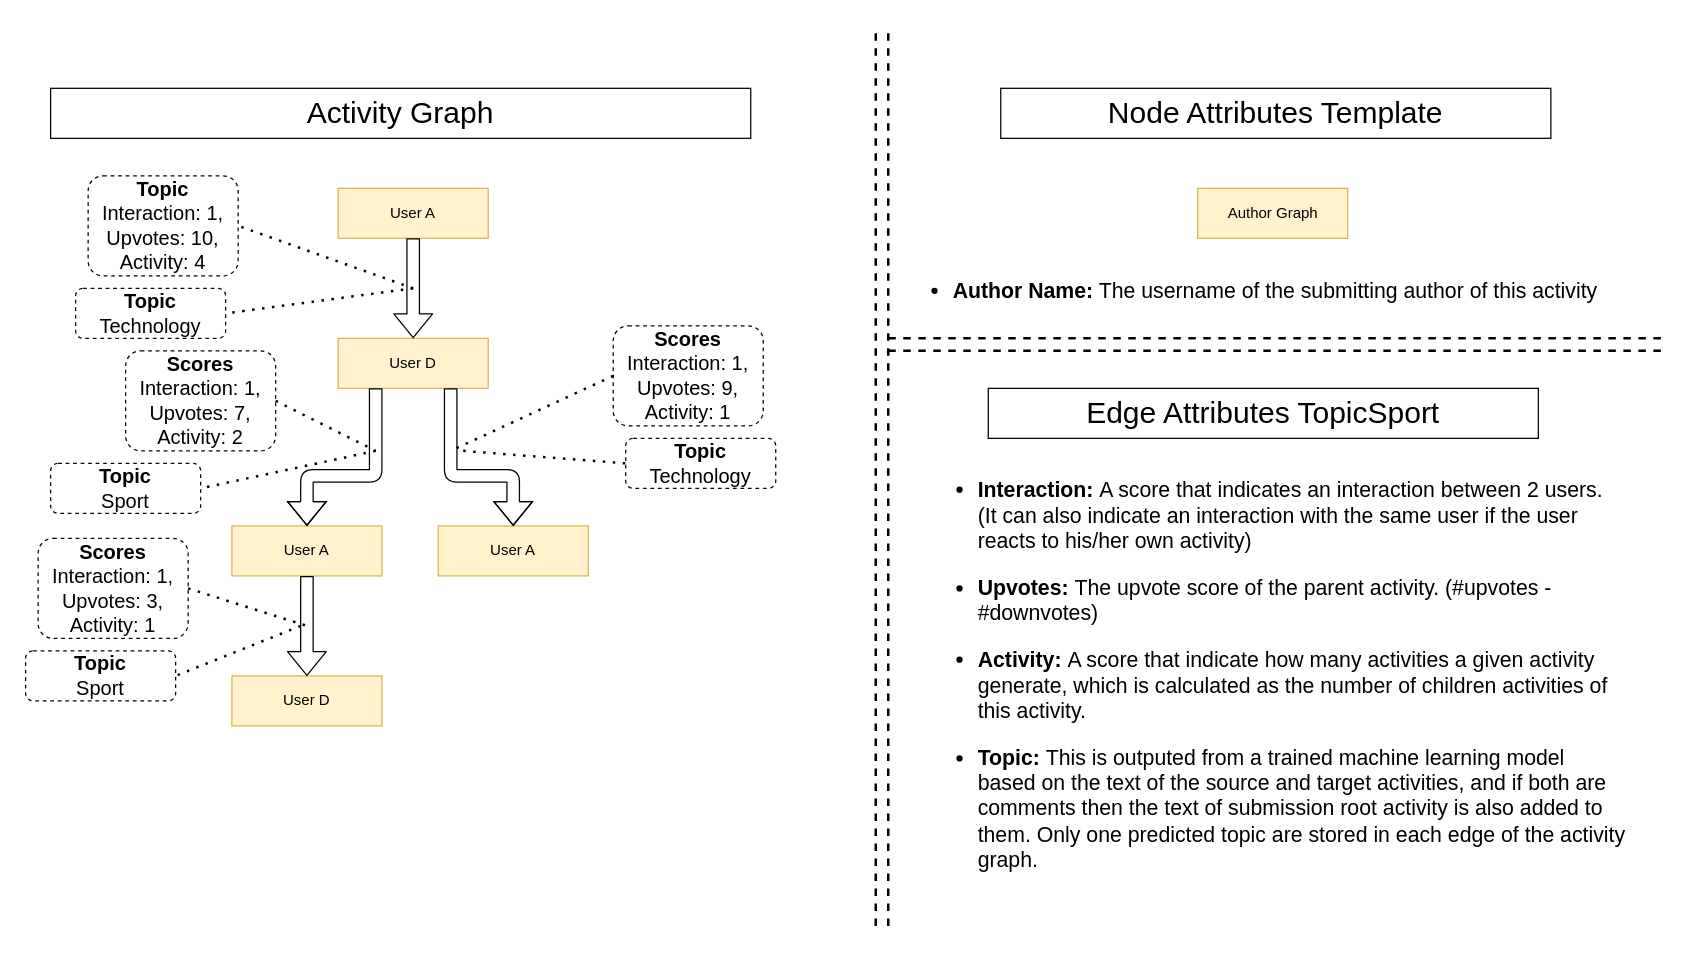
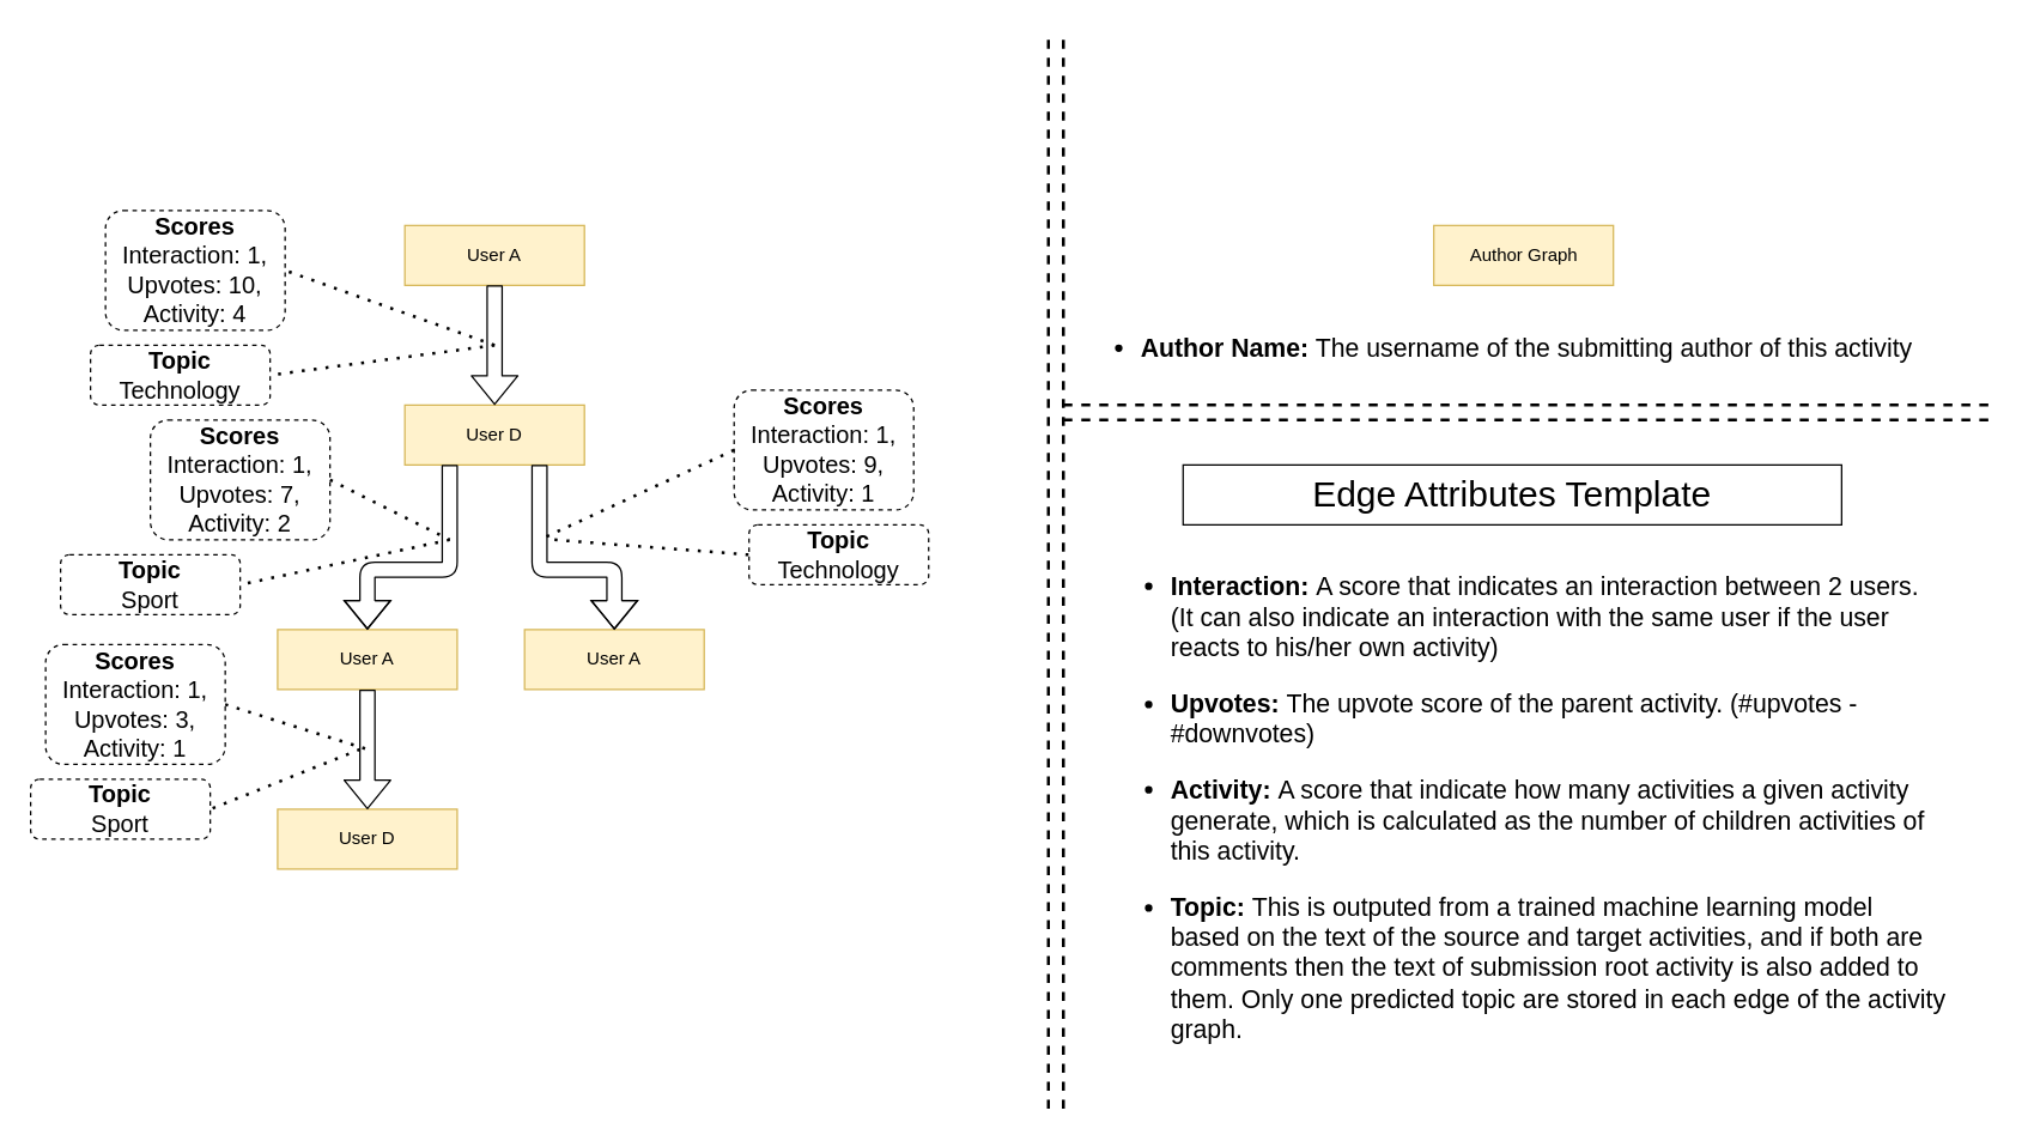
  <mxCell id="0" />
  <mxCell id="1" parent="0" />
  <mxCell id="2" value="Author Graph" style="rounded=0;whiteSpace=wrap;html=1;fillColor=#fff2cc;strokeColor=#d6b656;" parent="1" vertex="1"><mxGeometry x="957.5" y="150" width="120" height="40" as="geometry" /></mxCell>
  <mxCell id="3" value="User A" style="rounded=0;whiteSpace=wrap;html=1;fillColor=#fff2cc;strokeColor=#d6b656;" parent="1" vertex="1"><mxGeometry x="270" y="150" width="120" height="40" as="geometry" /></mxCell>
  <mxCell id="4" value="User D" style="rounded=0;whiteSpace=wrap;html=1;fillColor=#fff2cc;strokeColor=#d6b656;" parent="1" vertex="1"><mxGeometry x="270" y="270" width="120" height="40" as="geometry" /></mxCell>
  <mxCell id="5" value="User A" style="rounded=0;whiteSpace=wrap;html=1;fillColor=#fff2cc;strokeColor=#d6b656;" parent="1" vertex="1"><mxGeometry x="350" y="420" width="120" height="40" as="geometry" /></mxCell>
  <mxCell id="6" value="User A" style="rounded=0;whiteSpace=wrap;html=1;fillColor=#fff2cc;strokeColor=#d6b656;" parent="1" vertex="1"><mxGeometry x="185" y="420" width="120" height="40" as="geometry" /></mxCell>
  <mxCell id="7" value="User D" style="rounded=0;whiteSpace=wrap;html=1;fillColor=#fff2cc;strokeColor=#d6b656;" parent="1" vertex="1"><mxGeometry x="185" y="540" width="120" height="40" as="geometry" /></mxCell>
  <mxCell id="8" value="" style="shape=flexArrow;endArrow=classic;html=1;exitX=0.5;exitY=1;exitDx=0;exitDy=0;entryX=0.5;entryY=0;entryDx=0;entryDy=0;" parent="1" source="3" target="4" edge="1"><mxGeometry width="50" height="50" relative="1" as="geometry"><mxPoint x="330" y="200" as="sourcePoint" /><mxPoint x="380" y="240" as="targetPoint" /></mxGeometry></mxCell>
  <mxCell id="9" value="" style="shape=flexArrow;endArrow=classic;html=1;exitX=0.25;exitY=1;exitDx=0;exitDy=0;entryX=0.5;entryY=0;entryDx=0;entryDy=0;" parent="1" source="4" target="6" edge="1"><mxGeometry width="50" height="50" relative="1" as="geometry"><mxPoint x="340" y="210" as="sourcePoint" /><mxPoint x="220" y="430" as="targetPoint" /><Array as="points"><mxPoint x="300" y="380" /><mxPoint x="245" y="380" /></Array></mxGeometry></mxCell>
  <mxCell id="10" value="" style="shape=flexArrow;endArrow=classic;html=1;exitX=0.75;exitY=1;exitDx=0;exitDy=0;entryX=0.5;entryY=0;entryDx=0;entryDy=0;" parent="1" source="4" target="5" edge="1"><mxGeometry width="50" height="50" relative="1" as="geometry"><mxPoint x="360" y="360" as="sourcePoint" /><mxPoint x="490" y="440" as="targetPoint" /><Array as="points"><mxPoint x="360" y="380" /><mxPoint x="410" y="380" /></Array></mxGeometry></mxCell>
  <mxCell id="11" value="" style="shape=flexArrow;endArrow=classic;html=1;exitX=0.5;exitY=1;exitDx=0;exitDy=0;entryX=0.5;entryY=0;entryDx=0;entryDy=0;" parent="1" source="6" target="7" edge="1"><mxGeometry width="50" height="50" relative="1" as="geometry"><mxPoint x="170" y="520" as="sourcePoint" /><mxPoint x="210" y="530" as="targetPoint" /></mxGeometry></mxCell>
  <mxCell id="12" value="" style="endArrow=none;dashed=1;html=1;strokeWidth=2;" parent="1" edge="1"><mxGeometry width="50" height="50" relative="1" as="geometry"><mxPoint x="700" y="740" as="sourcePoint" /><mxPoint x="700" y="20" as="targetPoint" /></mxGeometry></mxCell>
  <mxCell id="13" value="" style="endArrow=none;dashed=1;html=1;strokeWidth=2;" parent="1" edge="1"><mxGeometry width="50" height="50" relative="1" as="geometry"><mxPoint x="710" y="740" as="sourcePoint" /><mxPoint x="710" y="20" as="targetPoint" /></mxGeometry></mxCell>
- <mxCell id="14" value="&lt;font style=&quot;font-size: 24px&quot;&gt;Node Attributes Template&lt;/font&gt;" style="text;html=1;fillColor=none;align=center;verticalAlign=middle;whiteSpace=wrap;rounded=0;strokeColor=#000000;" parent="1" vertex="1"><mxGeometry x="800" y="70" width="440" height="40" as="geometry" /></mxCell>
- <mxCell id="15" value="&lt;font style=&quot;font-size: 24px&quot;&gt;Activity Graph&lt;/font&gt;" style="text;html=1;fillColor=none;align=center;verticalAlign=middle;whiteSpace=wrap;rounded=0;strokeColor=#000000;" parent="1" vertex="1"><mxGeometry x="40" y="70" width="560" height="40" as="geometry" /></mxCell>
- <mxCell id="16" value="&lt;font style=&quot;font-size: 24px&quot;&gt;Edge Attributes TopicSport&lt;/font&gt;" style="text;html=1;fillColor=none;align=center;verticalAlign=middle;whiteSpace=wrap;rounded=0;strokeColor=#000000;" parent="1" vertex="1"><mxGeometry x="790" y="310" width="440" height="40" as="geometry" /></mxCell>
+ <mxCell id="16" value="&lt;font style=&quot;font-size: 24px&quot;&gt;Edge Attributes Template&lt;/font&gt;" style="text;html=1;fillColor=none;align=center;verticalAlign=middle;whiteSpace=wrap;rounded=0;strokeColor=#000000;" parent="1" vertex="1"><mxGeometry x="790" y="310" width="440" height="40" as="geometry" /></mxCell>
  <mxCell id="17" value="&lt;ul style=&quot;font-size: 17px&quot;&gt;&lt;li&gt;&lt;font style=&quot;font-size: 17px&quot;&gt;&lt;b&gt;Author Name:&lt;/b&gt; The username of the submitting author of this activity&amp;nbsp;&lt;/font&gt;&lt;/li&gt;&lt;/ul&gt;" style="text;html=1;strokeColor=none;fillColor=none;align=left;verticalAlign=middle;whiteSpace=wrap;rounded=0;" parent="1" vertex="1"><mxGeometry x="720" y="210" width="600" height="45" as="geometry" /></mxCell>
  <mxCell id="18" value="" style="endArrow=none;dashed=1;html=1;strokeWidth=2;" parent="1" edge="1"><mxGeometry width="50" height="50" relative="1" as="geometry"><mxPoint x="710" y="270" as="sourcePoint" /><mxPoint x="1332.5" y="270" as="targetPoint" /></mxGeometry></mxCell>
  <mxCell id="19" value="" style="endArrow=none;dashed=1;html=1;strokeWidth=2;" parent="1" edge="1"><mxGeometry width="50" height="50" relative="1" as="geometry"><mxPoint x="710" y="280" as="sourcePoint" /><mxPoint x="1332.5" y="280" as="targetPoint" /></mxGeometry></mxCell>
  <mxCell id="20" value="&lt;ul style=&quot;font-size: 17px&quot;&gt;&lt;li&gt;&lt;font style=&quot;font-size: 17px&quot;&gt;&lt;b&gt;Interaction: &lt;/b&gt;A score that indicates an interaction between 2 users. (It can also indicate an interaction with the same user if the user reacts to his/her own activity)&lt;/font&gt;&lt;/li&gt;&lt;/ul&gt;&lt;ul style=&quot;font-size: 17px&quot;&gt;&lt;li&gt;&lt;font style=&quot;font-size: 17px&quot;&gt;&lt;b&gt;Upvotes: &lt;/b&gt;The upvote score of the parent activity. (#upvotes - #downvotes)&lt;/font&gt;&lt;/li&gt;&lt;/ul&gt;&lt;ul style=&quot;font-size: 17px&quot;&gt;&lt;li&gt;&lt;font style=&quot;font-size: 17px&quot;&gt;&lt;b&gt;Activity: &lt;/b&gt;A score that indicate how many activities a given activity generate, which is calculated as the number of children activities of this activity.&lt;/font&gt;&lt;/li&gt;&lt;/ul&gt;&lt;ul style=&quot;font-size: 17px&quot;&gt;&lt;li&gt;&lt;b&gt;Topic:&amp;nbsp;&lt;/b&gt;This is outputed from a trained machine learning model based on the text of the source and target activities, and if both are comments then the text of submission root activity is also added to them. Only one predicted topic are stored in each edge of the activity graph.&lt;/li&gt;&lt;/ul&gt;" style="text;html=1;strokeColor=none;fillColor=none;align=left;verticalAlign=middle;whiteSpace=wrap;rounded=0;" parent="1" vertex="1"><mxGeometry x="740" y="380" width="560" height="320" as="geometry" /></mxCell>
  <mxCell id="21" value="" style="endArrow=none;dashed=1;html=1;dashPattern=1 3;strokeWidth=2;entryX=1;entryY=0.5;entryDx=0;entryDy=0;" parent="1" target="22" edge="1"><mxGeometry width="50" height="50" relative="1" as="geometry"><mxPoint x="330" y="230" as="sourcePoint" /><mxPoint x="450" y="240" as="targetPoint" /></mxGeometry></mxCell>
- <mxCell id="22" value="&lt;b style=&quot;font-size: 16px;&quot;&gt;Topic&lt;/b&gt;&lt;br style=&quot;font-size: 16px;&quot;&gt;Interaction: 1,&lt;br style=&quot;font-size: 16px;&quot;&gt;Upvotes: 10,&lt;br style=&quot;font-size: 16px;&quot;&gt;Activity: 4" style="rounded=1;whiteSpace=wrap;html=1;dashed=1;fontSize=16;" parent="1" vertex="1"><mxGeometry x="70" y="140" width="120" height="80" as="geometry" /></mxCell>
+ <mxCell id="22" value="&lt;b style=&quot;font-size: 16px;&quot;&gt;Scores&lt;/b&gt;&lt;br style=&quot;font-size: 16px;&quot;&gt;Interaction: 1,&lt;br style=&quot;font-size: 16px;&quot;&gt;Upvotes: 10,&lt;br style=&quot;font-size: 16px;&quot;&gt;Activity: 4" style="rounded=1;whiteSpace=wrap;html=1;dashed=1;fontSize=16;" parent="1" vertex="1"><mxGeometry x="70" y="140" width="120" height="80" as="geometry" /></mxCell>
  <mxCell id="23" value="&lt;b style=&quot;font-size: 16px;&quot;&gt;Scores&lt;br style=&quot;font-size: 16px;&quot;&gt;&lt;/b&gt;Interaction: 1,&lt;br style=&quot;font-size: 16px;&quot;&gt;Upvotes: 7,&lt;br style=&quot;font-size: 16px;&quot;&gt;Activity: 2" style="rounded=1;whiteSpace=wrap;html=1;dashed=1;fontSize=16;" parent="1" vertex="1"><mxGeometry x="100" y="280" width="120" height="80" as="geometry" /></mxCell>
  <mxCell id="24" value="" style="endArrow=none;dashed=1;html=1;dashPattern=1 3;strokeWidth=2;exitX=1;exitY=0.5;exitDx=0;exitDy=0;" parent="1" source="23" edge="1"><mxGeometry width="50" height="50" relative="1" as="geometry"><mxPoint x="620" y="330" as="sourcePoint" /><mxPoint x="300" y="360" as="targetPoint" /></mxGeometry></mxCell>
  <mxCell id="25" value="&lt;b style=&quot;font-size: 16px;&quot;&gt;Scores&lt;br style=&quot;font-size: 16px;&quot;&gt;&lt;/b&gt;Interaction: 1,&lt;br style=&quot;font-size: 16px;&quot;&gt;Upvotes: 3,&lt;br style=&quot;font-size: 16px;&quot;&gt;Activity: 1" style="rounded=1;whiteSpace=wrap;html=1;dashed=1;fontSize=16;" parent="1" vertex="1"><mxGeometry x="30" y="430" width="120" height="80" as="geometry" /></mxCell>
  <mxCell id="26" value="" style="endArrow=none;dashed=1;html=1;dashPattern=1 3;strokeWidth=2;exitX=1;exitY=0.5;exitDx=0;exitDy=0;" parent="1" source="25" edge="1"><mxGeometry width="50" height="50" relative="1" as="geometry"><mxPoint x="180" y="480" as="sourcePoint" /><mxPoint x="245" y="500" as="targetPoint" /></mxGeometry></mxCell>
  <mxCell id="27" value="&lt;b style=&quot;font-size: 16px;&quot;&gt;Scores&lt;br style=&quot;font-size: 16px;&quot;&gt;&lt;/b&gt;Interaction: 1,&lt;br style=&quot;font-size: 16px;&quot;&gt;Upvotes: 9,&lt;br style=&quot;font-size: 16px;&quot;&gt;Activity: 1" style="rounded=1;whiteSpace=wrap;html=1;dashed=1;fontSize=16;" parent="1" vertex="1"><mxGeometry x="490" y="260" width="120" height="80" as="geometry" /></mxCell>
  <mxCell id="28" value="" style="endArrow=none;dashed=1;html=1;dashPattern=1 3;strokeWidth=2;exitX=0;exitY=0.5;exitDx=0;exitDy=0;" parent="1" source="27" edge="1"><mxGeometry width="50" height="50" relative="1" as="geometry"><mxPoint x="180" y="340" as="sourcePoint" /><mxPoint x="360" y="360" as="targetPoint" /></mxGeometry></mxCell>
  <mxCell id="29" value="&lt;b style=&quot;font-size: 16px;&quot;&gt;Topic&lt;/b&gt;&lt;br style=&quot;font-size: 16px;&quot;&gt;Technology" style="rounded=1;whiteSpace=wrap;html=1;dashed=1;fontSize=16;" parent="1" vertex="1"><mxGeometry x="60" y="230" width="120" height="40" as="geometry" /></mxCell>
  <mxCell id="30" value="" style="endArrow=none;dashed=1;html=1;dashPattern=1 3;strokeWidth=2;entryX=1;entryY=0.5;entryDx=0;entryDy=0;" parent="1" target="29" edge="1"><mxGeometry width="50" height="50" relative="1" as="geometry"><mxPoint x="330" y="230" as="sourcePoint" /><mxPoint x="200" y="200" as="targetPoint" /></mxGeometry></mxCell>
  <mxCell id="31" value="&lt;b style=&quot;font-size: 16px;&quot;&gt;Topic&lt;/b&gt;&lt;br style=&quot;font-size: 16px;&quot;&gt;Technology" style="rounded=1;whiteSpace=wrap;html=1;dashed=1;fontSize=16;" parent="1" vertex="1"><mxGeometry x="500" y="350" width="120" height="40" as="geometry" /></mxCell>
  <mxCell id="32" value="" style="endArrow=none;dashed=1;html=1;dashPattern=1 3;strokeWidth=2;entryX=0;entryY=0.5;entryDx=0;entryDy=0;" parent="1" target="31" edge="1"><mxGeometry width="50" height="50" relative="1" as="geometry"><mxPoint x="370" y="360" as="sourcePoint" /><mxPoint x="510" y="610" as="targetPoint" /></mxGeometry></mxCell>
  <mxCell id="33" value="&lt;b style=&quot;font-size: 16px&quot;&gt;Topic&lt;/b&gt;&lt;br style=&quot;font-size: 16px&quot;&gt;Sport" style="rounded=1;whiteSpace=wrap;html=1;dashed=1;fontSize=16;" parent="1" vertex="1"><mxGeometry x="20" y="520" width="120" height="40" as="geometry" /></mxCell>
  <mxCell id="34" value="" style="endArrow=none;dashed=1;html=1;dashPattern=1 3;strokeWidth=2;entryX=1;entryY=0.5;entryDx=0;entryDy=0;" parent="1" target="33" edge="1"><mxGeometry width="50" height="50" relative="1" as="geometry"><mxPoint x="240" y="500" as="sourcePoint" /><mxPoint x="289" y="590" as="targetPoint" /></mxGeometry></mxCell>
  <mxCell id="35" value="&lt;b style=&quot;font-size: 16px&quot;&gt;Topic&lt;/b&gt;&lt;br style=&quot;font-size: 16px&quot;&gt;Sport" style="rounded=1;whiteSpace=wrap;html=1;dashed=1;fontSize=16;" parent="1" vertex="1"><mxGeometry x="40" y="370" width="120" height="40" as="geometry" /></mxCell>
  <mxCell id="36" value="" style="endArrow=none;dashed=1;html=1;dashPattern=1 3;strokeWidth=2;entryX=1;entryY=0.5;entryDx=0;entryDy=0;" parent="1" target="35" edge="1"><mxGeometry width="50" height="50" relative="1" as="geometry"><mxPoint x="300" y="360" as="sourcePoint" /><mxPoint x="60" y="690" as="targetPoint" /></mxGeometry></mxCell>
